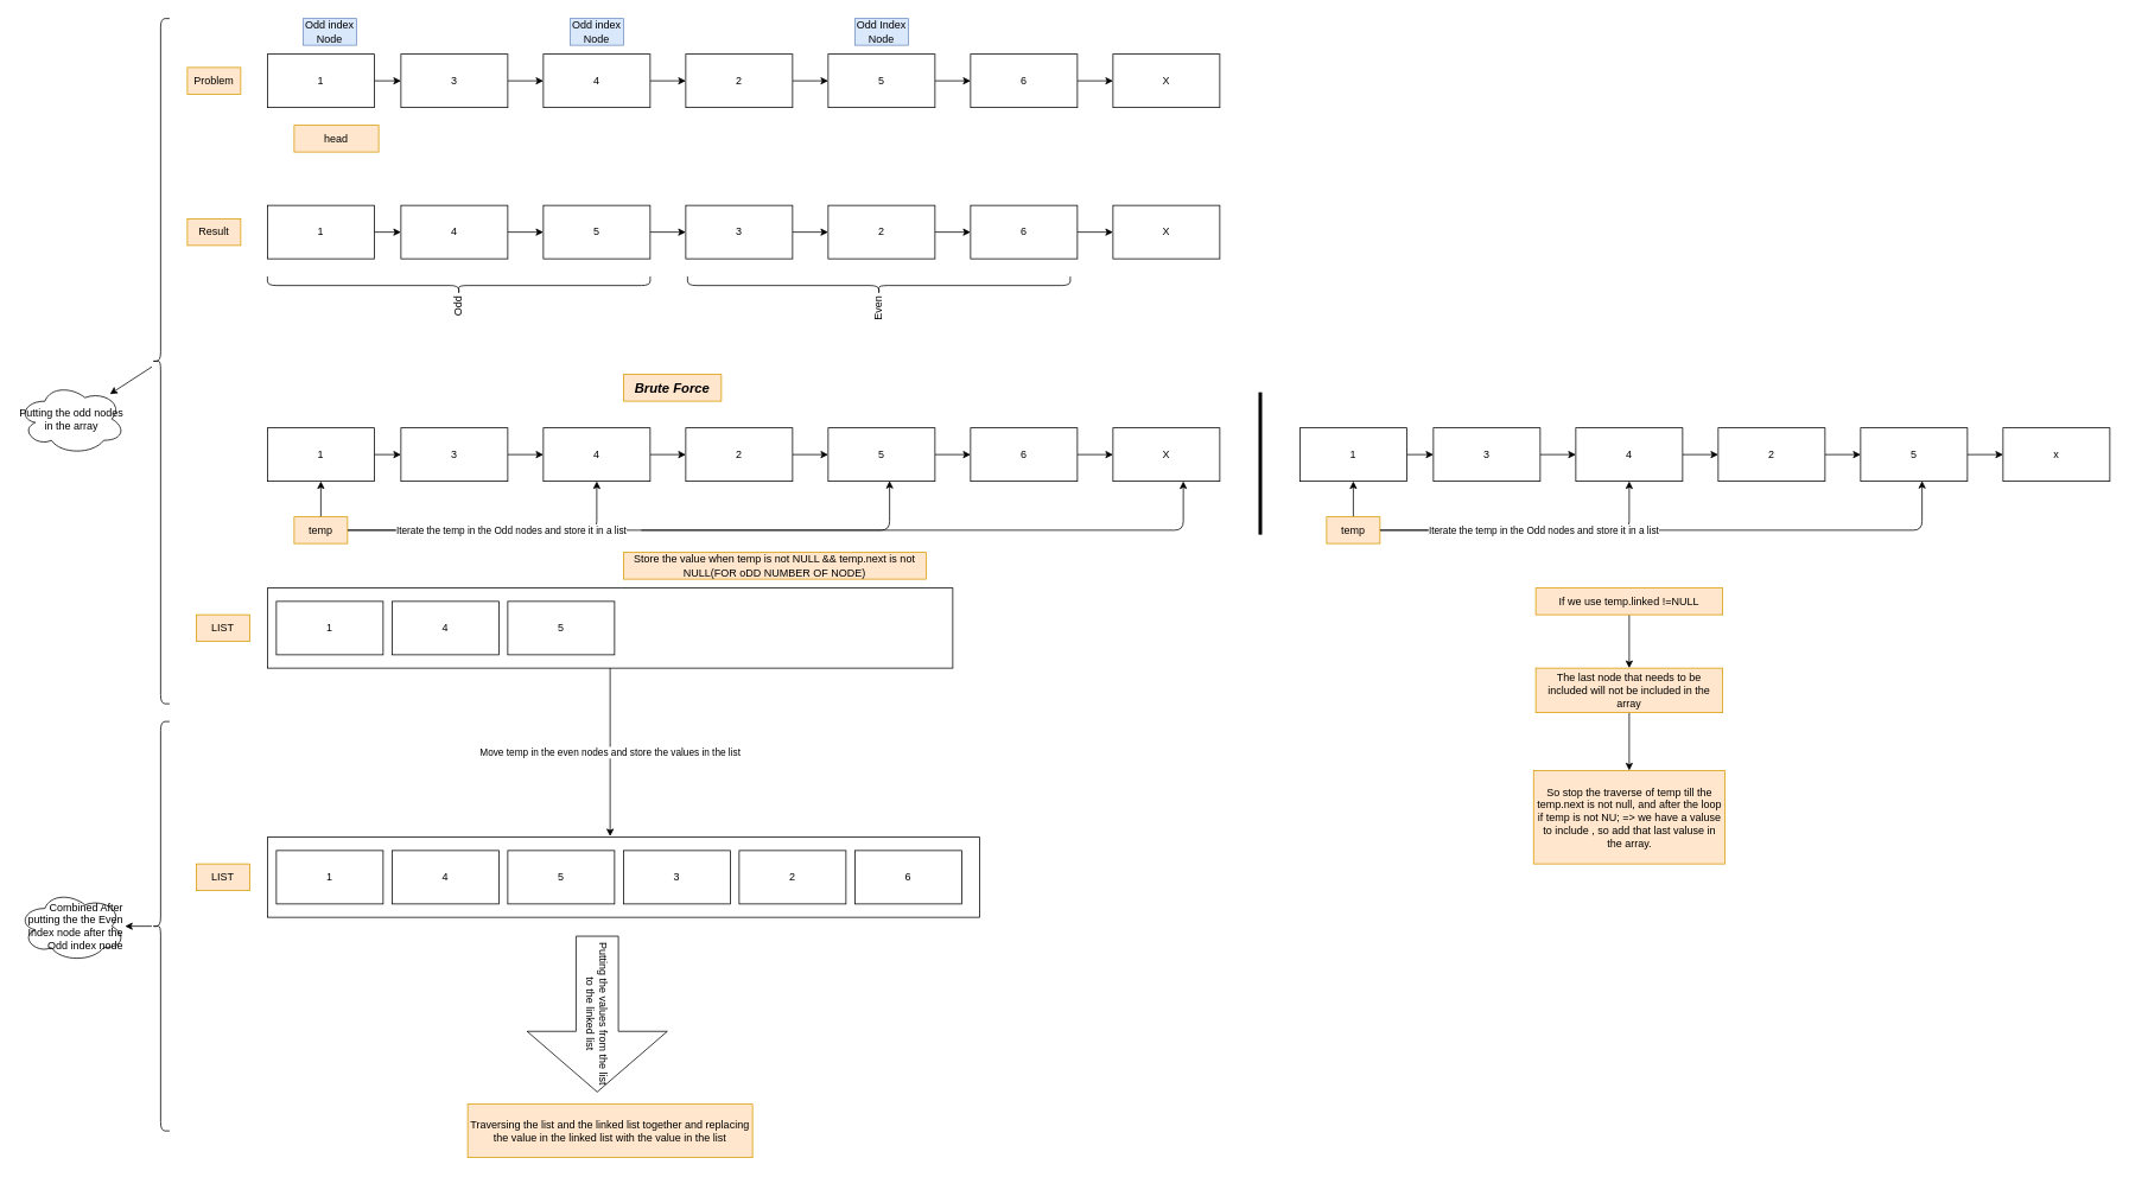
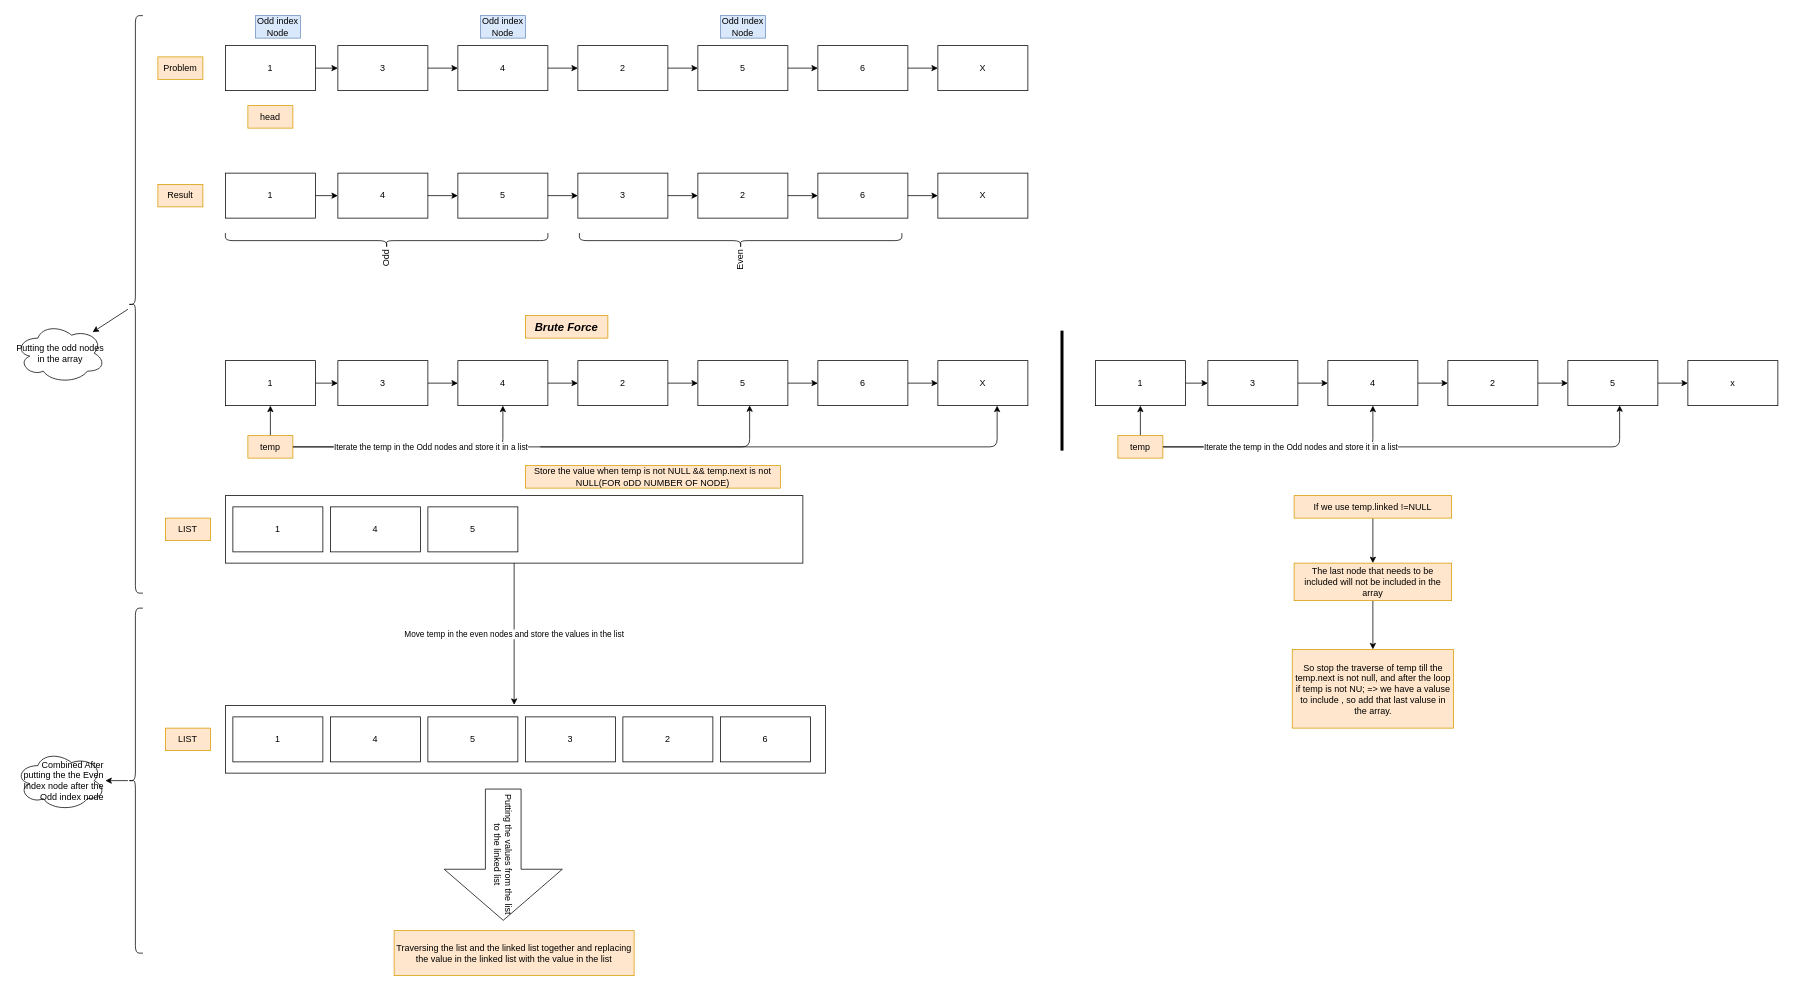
  <mxCell id="0" />
  <mxCell id="1" parent="0" />
  <mxCell id="2" value="Problem" style="text;strokeColor=#d79b00;align=center;fillColor=#ffe6cc;html=1;verticalAlign=middle;whiteSpace=wrap;rounded=0;" vertex="1" parent="1"><mxGeometry x="210" y="75" width="60" height="30" as="geometry" /></mxCell>
  <mxCell id="3" value="" style="edgeStyle=none;html=1;" edge="1" parent="1" source="4" target="6"><mxGeometry relative="1" as="geometry" /></mxCell>
  <mxCell id="4" value="1" style="whiteSpace=wrap;html=1;" vertex="1" parent="1"><mxGeometry x="300" y="60" width="120" height="60" as="geometry" /></mxCell>
  <mxCell id="5" value="" style="edgeStyle=none;html=1;" edge="1" parent="1" source="6" target="8"><mxGeometry relative="1" as="geometry" /></mxCell>
  <mxCell id="6" value="3" style="whiteSpace=wrap;html=1;" vertex="1" parent="1"><mxGeometry x="450" y="60" width="120" height="60" as="geometry" /></mxCell>
  <mxCell id="7" value="" style="edgeStyle=none;html=1;" edge="1" parent="1" source="8" target="10"><mxGeometry relative="1" as="geometry" /></mxCell>
  <mxCell id="8" value="4" style="whiteSpace=wrap;html=1;" vertex="1" parent="1"><mxGeometry x="610" y="60" width="120" height="60" as="geometry" /></mxCell>
  <mxCell id="9" value="" style="edgeStyle=none;html=1;" edge="1" parent="1" source="10" target="12"><mxGeometry relative="1" as="geometry" /></mxCell>
  <mxCell id="10" value="2" style="whiteSpace=wrap;html=1;" vertex="1" parent="1"><mxGeometry x="770" y="60" width="120" height="60" as="geometry" /></mxCell>
  <mxCell id="11" value="" style="edgeStyle=none;html=1;" edge="1" parent="1" source="12" target="14"><mxGeometry relative="1" as="geometry" /></mxCell>
  <mxCell id="12" value="5" style="whiteSpace=wrap;html=1;" vertex="1" parent="1"><mxGeometry x="930" y="60" width="120" height="60" as="geometry" /></mxCell>
  <mxCell id="13" value="" style="edgeStyle=none;html=1;" edge="1" parent="1" source="14" target="15"><mxGeometry relative="1" as="geometry" /></mxCell>
  <mxCell id="14" value="6" style="whiteSpace=wrap;html=1;" vertex="1" parent="1"><mxGeometry x="1090" y="60" width="120" height="60" as="geometry" /></mxCell>
  <mxCell id="15" value="X" style="whiteSpace=wrap;html=1;" vertex="1" parent="1"><mxGeometry x="1250" y="60" width="120" height="60" as="geometry" /></mxCell>
- <mxCell id="16" value="head" style="text;strokeColor=#d79b00;align=center;fillColor=#ffe6cc;html=1;verticalAlign=middle;whiteSpace=wrap;rounded=0;" vertex="1" parent="1"><mxGeometry x="330" y="140" width="95" height="30" as="geometry" /></mxCell>
+ <mxCell id="16" value="head" style="text;strokeColor=#d79b00;align=center;fillColor=#ffe6cc;html=1;verticalAlign=middle;whiteSpace=wrap;rounded=0;" vertex="1" parent="1"><mxGeometry x="330" y="140" width="60" height="30" as="geometry" /></mxCell>
  <mxCell id="17" value="Result" style="text;strokeColor=#d79b00;align=center;fillColor=#ffe6cc;html=1;verticalAlign=middle;whiteSpace=wrap;rounded=0;" vertex="1" parent="1"><mxGeometry x="210" y="245" width="60" height="30" as="geometry" /></mxCell>
  <mxCell id="18" value="Odd index Node" style="text;strokeColor=#6c8ebf;align=center;fillColor=#dae8fc;html=1;verticalAlign=middle;whiteSpace=wrap;rounded=0;" vertex="1" parent="1"><mxGeometry x="340" y="20" width="60" height="30" as="geometry" /></mxCell>
  <mxCell id="19" value="Odd index Node" style="text;strokeColor=#6c8ebf;align=center;fillColor=#dae8fc;html=1;verticalAlign=middle;whiteSpace=wrap;rounded=0;" vertex="1" parent="1"><mxGeometry x="640" y="20" width="60" height="30" as="geometry" /></mxCell>
  <mxCell id="20" value="Odd Index Node" style="text;strokeColor=#6c8ebf;align=center;fillColor=#dae8fc;html=1;verticalAlign=middle;whiteSpace=wrap;rounded=0;" vertex="1" parent="1"><mxGeometry x="960" y="20" width="60" height="30" as="geometry" /></mxCell>
  <mxCell id="21" value="" style="edgeStyle=none;html=1;" edge="1" source="22" target="24" parent="1"><mxGeometry relative="1" as="geometry" /></mxCell>
  <mxCell id="22" value="1" style="whiteSpace=wrap;html=1;" vertex="1" parent="1"><mxGeometry x="300" y="230" width="120" height="60" as="geometry" /></mxCell>
  <mxCell id="23" value="" style="edgeStyle=none;html=1;" edge="1" source="24" target="26" parent="1"><mxGeometry relative="1" as="geometry" /></mxCell>
  <mxCell id="24" value="4" style="whiteSpace=wrap;html=1;" vertex="1" parent="1"><mxGeometry x="450" y="230" width="120" height="60" as="geometry" /></mxCell>
  <mxCell id="25" value="" style="edgeStyle=none;html=1;" edge="1" source="26" target="28" parent="1"><mxGeometry relative="1" as="geometry" /></mxCell>
  <mxCell id="26" value="5" style="whiteSpace=wrap;html=1;" vertex="1" parent="1"><mxGeometry x="610" y="230" width="120" height="60" as="geometry" /></mxCell>
  <mxCell id="27" value="" style="edgeStyle=none;html=1;" edge="1" source="28" target="30" parent="1"><mxGeometry relative="1" as="geometry" /></mxCell>
  <mxCell id="28" value="3" style="whiteSpace=wrap;html=1;" vertex="1" parent="1"><mxGeometry x="770" y="230" width="120" height="60" as="geometry" /></mxCell>
  <mxCell id="29" value="" style="edgeStyle=none;html=1;" edge="1" source="30" target="32" parent="1"><mxGeometry relative="1" as="geometry" /></mxCell>
  <mxCell id="30" value="2" style="whiteSpace=wrap;html=1;" vertex="1" parent="1"><mxGeometry x="930" y="230" width="120" height="60" as="geometry" /></mxCell>
  <mxCell id="31" value="" style="edgeStyle=none;html=1;" edge="1" source="32" target="33" parent="1"><mxGeometry relative="1" as="geometry" /></mxCell>
  <mxCell id="32" value="6" style="whiteSpace=wrap;html=1;" vertex="1" parent="1"><mxGeometry x="1090" y="230" width="120" height="60" as="geometry" /></mxCell>
  <mxCell id="33" value="X" style="whiteSpace=wrap;html=1;" vertex="1" parent="1"><mxGeometry x="1250" y="230" width="120" height="60" as="geometry" /></mxCell>
  <mxCell id="34" value="Odd" style="shape=curlyBracket;whiteSpace=wrap;html=1;rounded=1;labelPosition=left;verticalLabelPosition=middle;align=right;verticalAlign=middle;rotation=-90;" vertex="1" parent="1"><mxGeometry x="505" y="105" width="20" height="430" as="geometry" /></mxCell>
  <mxCell id="35" value="Even" style="shape=curlyBracket;whiteSpace=wrap;html=1;rounded=1;labelPosition=left;verticalLabelPosition=middle;align=right;verticalAlign=middle;rotation=-90;" vertex="1" parent="1"><mxGeometry x="977" y="105" width="20" height="430" as="geometry" /></mxCell>
  <mxCell id="36" value="Brute Force" style="text;strokeColor=#d79b00;align=center;fillColor=#ffe6cc;html=1;verticalAlign=middle;whiteSpace=wrap;rounded=0;fontStyle=3;fontSize=15;" vertex="1" parent="1"><mxGeometry x="700" y="420" width="110" height="30" as="geometry" /></mxCell>
  <mxCell id="37" value="" style="edgeStyle=none;html=1;" edge="1" source="38" target="40" parent="1"><mxGeometry relative="1" as="geometry" /></mxCell>
  <mxCell id="38" value="1" style="whiteSpace=wrap;html=1;" vertex="1" parent="1"><mxGeometry x="300" y="480" width="120" height="60" as="geometry" /></mxCell>
  <mxCell id="39" value="" style="edgeStyle=none;html=1;" edge="1" source="40" target="42" parent="1"><mxGeometry relative="1" as="geometry" /></mxCell>
  <mxCell id="40" value="3" style="whiteSpace=wrap;html=1;" vertex="1" parent="1"><mxGeometry x="450" y="480" width="120" height="60" as="geometry" /></mxCell>
  <mxCell id="41" value="" style="edgeStyle=none;html=1;" edge="1" source="42" target="44" parent="1"><mxGeometry relative="1" as="geometry" /></mxCell>
  <mxCell id="42" value="4" style="whiteSpace=wrap;html=1;" vertex="1" parent="1"><mxGeometry x="610" y="480" width="120" height="60" as="geometry" /></mxCell>
  <mxCell id="43" value="" style="edgeStyle=none;html=1;" edge="1" source="44" target="46" parent="1"><mxGeometry relative="1" as="geometry" /></mxCell>
  <mxCell id="44" value="2" style="whiteSpace=wrap;html=1;" vertex="1" parent="1"><mxGeometry x="770" y="480" width="120" height="60" as="geometry" /></mxCell>
  <mxCell id="45" value="" style="edgeStyle=none;html=1;" edge="1" source="46" target="48" parent="1"><mxGeometry relative="1" as="geometry" /></mxCell>
  <mxCell id="46" value="5" style="whiteSpace=wrap;html=1;" vertex="1" parent="1"><mxGeometry x="930" y="480" width="120" height="60" as="geometry" /></mxCell>
  <mxCell id="47" value="" style="edgeStyle=none;html=1;" edge="1" source="48" target="49" parent="1"><mxGeometry relative="1" as="geometry" /></mxCell>
  <mxCell id="48" value="6" style="whiteSpace=wrap;html=1;" vertex="1" parent="1"><mxGeometry x="1090" y="480" width="120" height="60" as="geometry" /></mxCell>
  <mxCell id="49" value="X" style="whiteSpace=wrap;html=1;" vertex="1" parent="1"><mxGeometry x="1250" y="480" width="120" height="60" as="geometry" /></mxCell>
  <mxCell id="50" style="edgeStyle=none;html=1;" edge="1" parent="1" source="52" target="38"><mxGeometry relative="1" as="geometry" /></mxCell>
  <mxCell id="51" style="edgeStyle=none;html=1;entryX=0.5;entryY=1;entryDx=0;entryDy=0;" edge="1" parent="1" source="52" target="42"><mxGeometry relative="1" as="geometry"><Array as="points"><mxPoint x="670" y="595" /></Array></mxGeometry></mxCell>
  <mxCell id="52" value="temp" style="text;strokeColor=#d79b00;align=center;fillColor=#ffe6cc;html=1;verticalAlign=middle;whiteSpace=wrap;rounded=0;" vertex="1" parent="1"><mxGeometry x="330" y="580" width="60" height="30" as="geometry" /></mxCell>
  <mxCell id="53" style="edgeStyle=none;html=1;entryX=0.575;entryY=0.993;entryDx=0;entryDy=0;entryPerimeter=0;" edge="1" parent="1" source="52" target="46"><mxGeometry relative="1" as="geometry"><Array as="points"><mxPoint x="999" y="595" /></Array></mxGeometry></mxCell>
  <mxCell id="54" value="Iterate the temp in the Odd nodes and store it in a list" style="edgeLabel;html=1;align=center;verticalAlign=middle;resizable=0;points=[];" vertex="1" connectable="0" parent="53"><mxGeometry x="-0.449" y="1" relative="1" as="geometry"><mxPoint as="offset" /></mxGeometry></mxCell>
  <mxCell id="55" value="" style="group" vertex="1" connectable="0" parent="1"><mxGeometry x="300" y="660" width="770" height="90" as="geometry" /></mxCell>
  <mxCell id="56" value="" style="whiteSpace=wrap;html=1;" vertex="1" parent="55"><mxGeometry width="770" height="90" as="geometry" /></mxCell>
  <mxCell id="57" value="1" style="whiteSpace=wrap;html=1;" vertex="1" parent="55"><mxGeometry x="10" y="15" width="120" height="60" as="geometry" /></mxCell>
  <mxCell id="58" value="4" style="whiteSpace=wrap;html=1;" vertex="1" parent="55"><mxGeometry x="140" y="15" width="120" height="60" as="geometry" /></mxCell>
  <mxCell id="59" value="5" style="whiteSpace=wrap;html=1;" vertex="1" parent="55"><mxGeometry x="270" y="15" width="120" height="60" as="geometry" /></mxCell>
  <mxCell id="60" value="LIST" style="text;strokeColor=#d79b00;align=center;fillColor=#ffe6cc;html=1;verticalAlign=middle;whiteSpace=wrap;rounded=0;" vertex="1" parent="1"><mxGeometry x="220" y="690" width="60" height="30" as="geometry" /></mxCell>
  <mxCell id="61" value="Move temp in the even nodes and store the values in the list" style="edgeStyle=none;html=1;exitX=0.5;exitY=1;exitDx=0;exitDy=0;" edge="1" parent="1" source="56"><mxGeometry relative="1" as="geometry"><mxPoint x="685" y="840" as="sourcePoint" /><mxPoint x="685" y="939" as="targetPoint" /></mxGeometry></mxCell>
  <mxCell id="62" value="" style="group" vertex="1" connectable="0" parent="1"><mxGeometry x="300" y="940" width="800" height="90" as="geometry" /></mxCell>
  <mxCell id="63" value="" style="whiteSpace=wrap;html=1;" vertex="1" parent="62"><mxGeometry width="800" height="90" as="geometry" /></mxCell>
  <mxCell id="64" value="1" style="whiteSpace=wrap;html=1;" vertex="1" parent="62"><mxGeometry x="10" y="15" width="120" height="60" as="geometry" /></mxCell>
  <mxCell id="65" value="4" style="whiteSpace=wrap;html=1;" vertex="1" parent="62"><mxGeometry x="140" y="15" width="120" height="60" as="geometry" /></mxCell>
  <mxCell id="66" value="5" style="whiteSpace=wrap;html=1;" vertex="1" parent="62"><mxGeometry x="270" y="15" width="120" height="60" as="geometry" /></mxCell>
  <mxCell id="67" value="3" style="whiteSpace=wrap;html=1;" vertex="1" parent="62"><mxGeometry x="400" y="15" width="120" height="60" as="geometry" /></mxCell>
  <mxCell id="68" value="2" style="whiteSpace=wrap;html=1;" vertex="1" parent="62"><mxGeometry x="530" y="15" width="120" height="60" as="geometry" /></mxCell>
  <mxCell id="69" value="6" style="whiteSpace=wrap;html=1;" vertex="1" parent="62"><mxGeometry x="660" y="15" width="120" height="60" as="geometry" /></mxCell>
  <mxCell id="70" value="LIST" style="text;strokeColor=#d79b00;align=center;fillColor=#ffe6cc;html=1;verticalAlign=middle;whiteSpace=wrap;rounded=0;" vertex="1" parent="1"><mxGeometry x="220" y="970" width="60" height="30" as="geometry" /></mxCell>
  <mxCell id="71" value="Putting the values from the list to the linked list" style="shape=singleArrow;whiteSpace=wrap;html=1;arrowWidth=0.302;arrowSize=0.389;rotation=90;" vertex="1" parent="1"><mxGeometry x="583" y="1060" width="175" height="157.5" as="geometry" /></mxCell>
  <mxCell id="72" value="Traversing the list and the linked list together and replacing the value in the linked list with the value in the list" style="whiteSpace=wrap;html=1;fillColor=#ffe6cc;strokeColor=#d79b00;" vertex="1" parent="1"><mxGeometry x="525" y="1240" width="320" height="60" as="geometry" /></mxCell>
  <mxCell id="73" style="edgeStyle=none;html=1;entryX=0.575;entryY=0.993;entryDx=0;entryDy=0;entryPerimeter=0;" edge="1" parent="1"><mxGeometry relative="1" as="geometry"><mxPoint x="720" y="595" as="sourcePoint" /><mxPoint x="1329" y="540" as="targetPoint" /><Array as="points"><mxPoint x="1329" y="595" /></Array></mxGeometry></mxCell>
  <mxCell id="74" value="Store the value when temp is not NULL &amp;amp;&amp;amp; temp.next is not NULL(FOR oDD NUMBER OF NODE)" style="text;strokeColor=#d79b00;align=center;fillColor=#ffe6cc;html=1;verticalAlign=middle;whiteSpace=wrap;rounded=0;" vertex="1" parent="1"><mxGeometry x="700" y="620" width="340" height="30" as="geometry" /></mxCell>
  <mxCell id="75" value="" style="edgeStyle=none;html=1;" edge="1" source="76" target="78" parent="1"><mxGeometry relative="1" as="geometry" /></mxCell>
  <mxCell id="76" value="1" style="whiteSpace=wrap;html=1;" vertex="1" parent="1"><mxGeometry x="1460" y="480" width="120" height="60" as="geometry" /></mxCell>
  <mxCell id="77" value="" style="edgeStyle=none;html=1;" edge="1" source="78" target="80" parent="1"><mxGeometry relative="1" as="geometry" /></mxCell>
  <mxCell id="78" value="3" style="whiteSpace=wrap;html=1;" vertex="1" parent="1"><mxGeometry x="1610" y="480" width="120" height="60" as="geometry" /></mxCell>
  <mxCell id="79" value="" style="edgeStyle=none;html=1;" edge="1" source="80" target="82" parent="1"><mxGeometry relative="1" as="geometry" /></mxCell>
  <mxCell id="80" value="4" style="whiteSpace=wrap;html=1;" vertex="1" parent="1"><mxGeometry x="1770" y="480" width="120" height="60" as="geometry" /></mxCell>
  <mxCell id="81" value="" style="edgeStyle=none;html=1;" edge="1" source="82" target="84" parent="1"><mxGeometry relative="1" as="geometry" /></mxCell>
  <mxCell id="82" value="2" style="whiteSpace=wrap;html=1;" vertex="1" parent="1"><mxGeometry x="1930" y="480" width="120" height="60" as="geometry" /></mxCell>
  <mxCell id="83" value="" style="edgeStyle=none;html=1;" edge="1" source="84" target="85" parent="1"><mxGeometry relative="1" as="geometry" /></mxCell>
  <mxCell id="84" value="5" style="whiteSpace=wrap;html=1;" vertex="1" parent="1"><mxGeometry x="2090" y="480" width="120" height="60" as="geometry" /></mxCell>
  <mxCell id="85" value="x" style="whiteSpace=wrap;html=1;" vertex="1" parent="1"><mxGeometry x="2250" y="480" width="120" height="60" as="geometry" /></mxCell>
  <mxCell id="86" style="edgeStyle=none;html=1;" edge="1" source="88" target="76" parent="1"><mxGeometry relative="1" as="geometry" /></mxCell>
  <mxCell id="87" style="edgeStyle=none;html=1;entryX=0.5;entryY=1;entryDx=0;entryDy=0;" edge="1" source="88" target="80" parent="1"><mxGeometry relative="1" as="geometry"><Array as="points"><mxPoint x="1830" y="595" /></Array></mxGeometry></mxCell>
  <mxCell id="88" value="temp" style="text;strokeColor=#d79b00;align=center;fillColor=#ffe6cc;html=1;verticalAlign=middle;whiteSpace=wrap;rounded=0;" vertex="1" parent="1"><mxGeometry x="1490" y="580" width="60" height="30" as="geometry" /></mxCell>
  <mxCell id="89" style="edgeStyle=none;html=1;entryX=0.575;entryY=0.993;entryDx=0;entryDy=0;entryPerimeter=0;" edge="1" source="88" target="84" parent="1"><mxGeometry relative="1" as="geometry"><Array as="points"><mxPoint x="2159" y="595" /></Array></mxGeometry></mxCell>
  <mxCell id="90" value="Iterate the temp in the Odd nodes and store it in a list" style="edgeLabel;html=1;align=center;verticalAlign=middle;resizable=0;points=[];" vertex="1" connectable="0" parent="89"><mxGeometry x="-0.449" y="1" relative="1" as="geometry"><mxPoint as="offset" /></mxGeometry></mxCell>
  <mxCell id="91" value="" style="line;strokeWidth=4;direction=south;html=1;perimeter=backbonePerimeter;points=[];outlineConnect=0;" vertex="1" parent="1"><mxGeometry x="1410.5" y="440" width="10" height="160" as="geometry" /></mxCell>
  <mxCell id="92" value="" style="edgeStyle=none;html=1;" edge="1" parent="1" source="93" target="95"><mxGeometry relative="1" as="geometry" /></mxCell>
  <mxCell id="93" value="If we use temp.linked !=NULL" style="text;strokeColor=#d79b00;align=center;fillColor=#ffe6cc;html=1;verticalAlign=middle;whiteSpace=wrap;rounded=0;" vertex="1" parent="1"><mxGeometry x="1725" y="660" width="210" height="30" as="geometry" /></mxCell>
  <mxCell id="94" value="" style="edgeStyle=none;html=1;" edge="1" parent="1" source="95" target="96"><mxGeometry relative="1" as="geometry" /></mxCell>
  <mxCell id="95" value="The last node that needs to be included will not be included in the array" style="text;strokeColor=#d79b00;align=center;fillColor=#ffe6cc;html=1;verticalAlign=middle;whiteSpace=wrap;rounded=0;" vertex="1" parent="1"><mxGeometry x="1725" y="750" width="210" height="50" as="geometry" /></mxCell>
  <mxCell id="96" value="So stop the traverse of temp till the temp.next is not null, and after the loop if temp is not NU; =&amp;gt; we have a valuse to include , so add that last valuse in the array." style="whiteSpace=wrap;html=1;fillColor=#ffe6cc;strokeColor=#d79b00;gradientColor=none;rounded=0;" vertex="1" parent="1"><mxGeometry x="1722.5" y="865" width="215" height="105" as="geometry" /></mxCell>
  <mxCell id="97" value="" style="edgeStyle=none;html=1;" edge="1" parent="1" source="98" target="99"><mxGeometry relative="1" as="geometry" /></mxCell>
  <mxCell id="98" value="" style="shape=curlyBracket;whiteSpace=wrap;html=1;rounded=1;labelPosition=left;verticalLabelPosition=middle;align=right;verticalAlign=middle;" vertex="1" parent="1"><mxGeometry y="20" width="20" height="770" as="geometry" x="170" /></mxCell>
  <mxCell id="99" value="Putting the odd nodes in the array" style="ellipse;shape=cloud;whiteSpace=wrap;html=1;align=center;rounded=1;" vertex="1" parent="1"><mxGeometry x="20" y="430" width="120" height="80" as="geometry" /></mxCell>
  <mxCell id="100" value="" style="edgeStyle=none;html=1;" edge="1" parent="1" source="101" target="102"><mxGeometry relative="1" as="geometry" /></mxCell>
  <mxCell id="101" value="" style="shape=curlyBracket;whiteSpace=wrap;html=1;rounded=1;labelPosition=left;verticalLabelPosition=middle;align=right;verticalAlign=middle;" vertex="1" parent="1"><mxGeometry y="810" width="20" height="460" as="geometry" x="170" /></mxCell>
  <mxCell id="102" value="Combined After putting the the Even Index node after the Odd index node" style="ellipse;shape=cloud;whiteSpace=wrap;html=1;align=right;rounded=1;" vertex="1" parent="1"><mxGeometry x="20" y="1000" width="120" height="80" as="geometry" /></mxCell>
